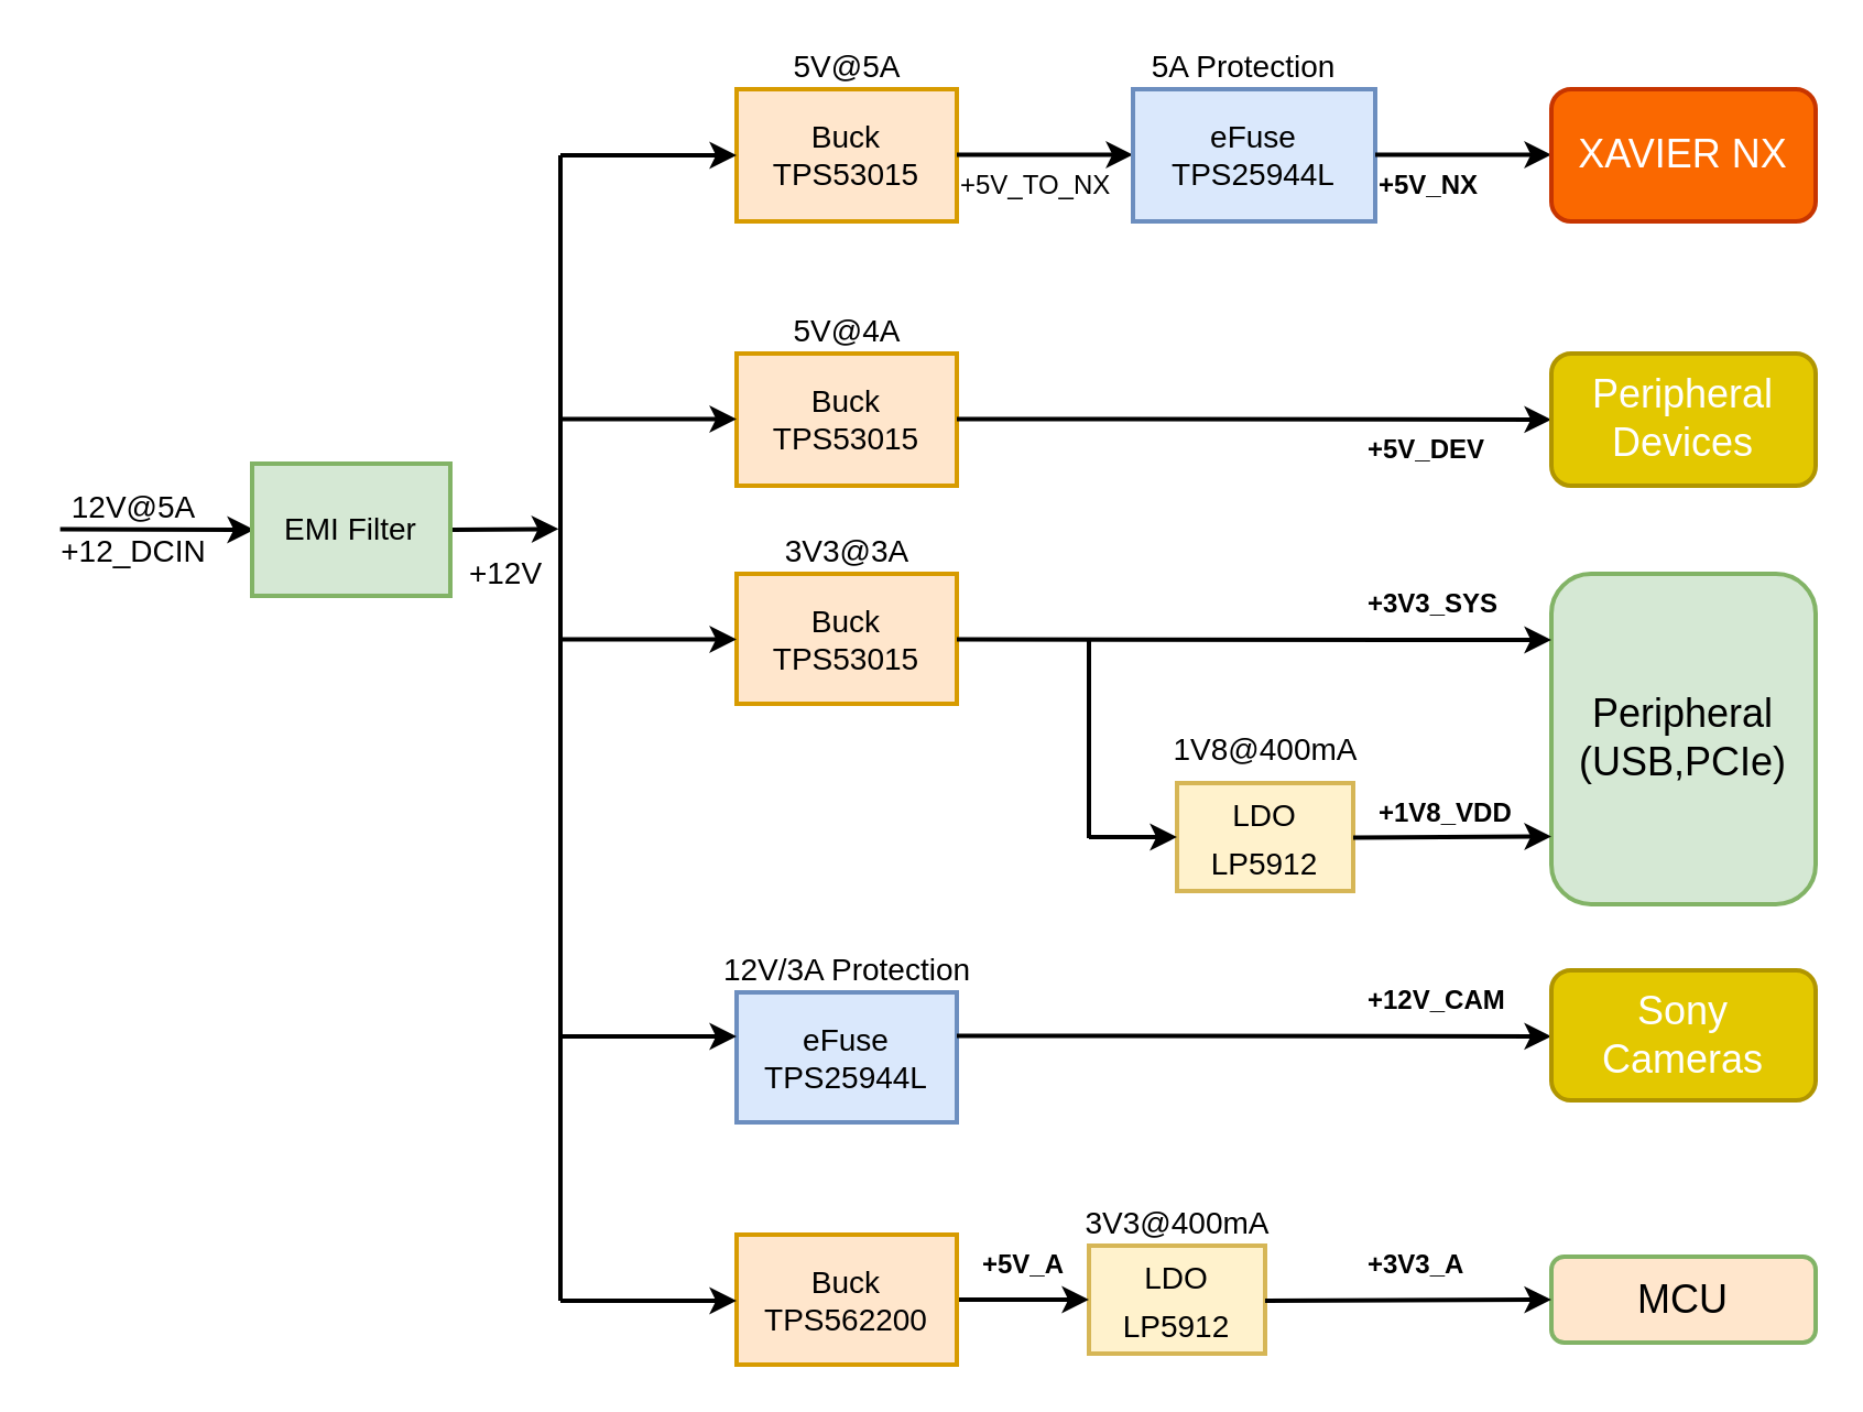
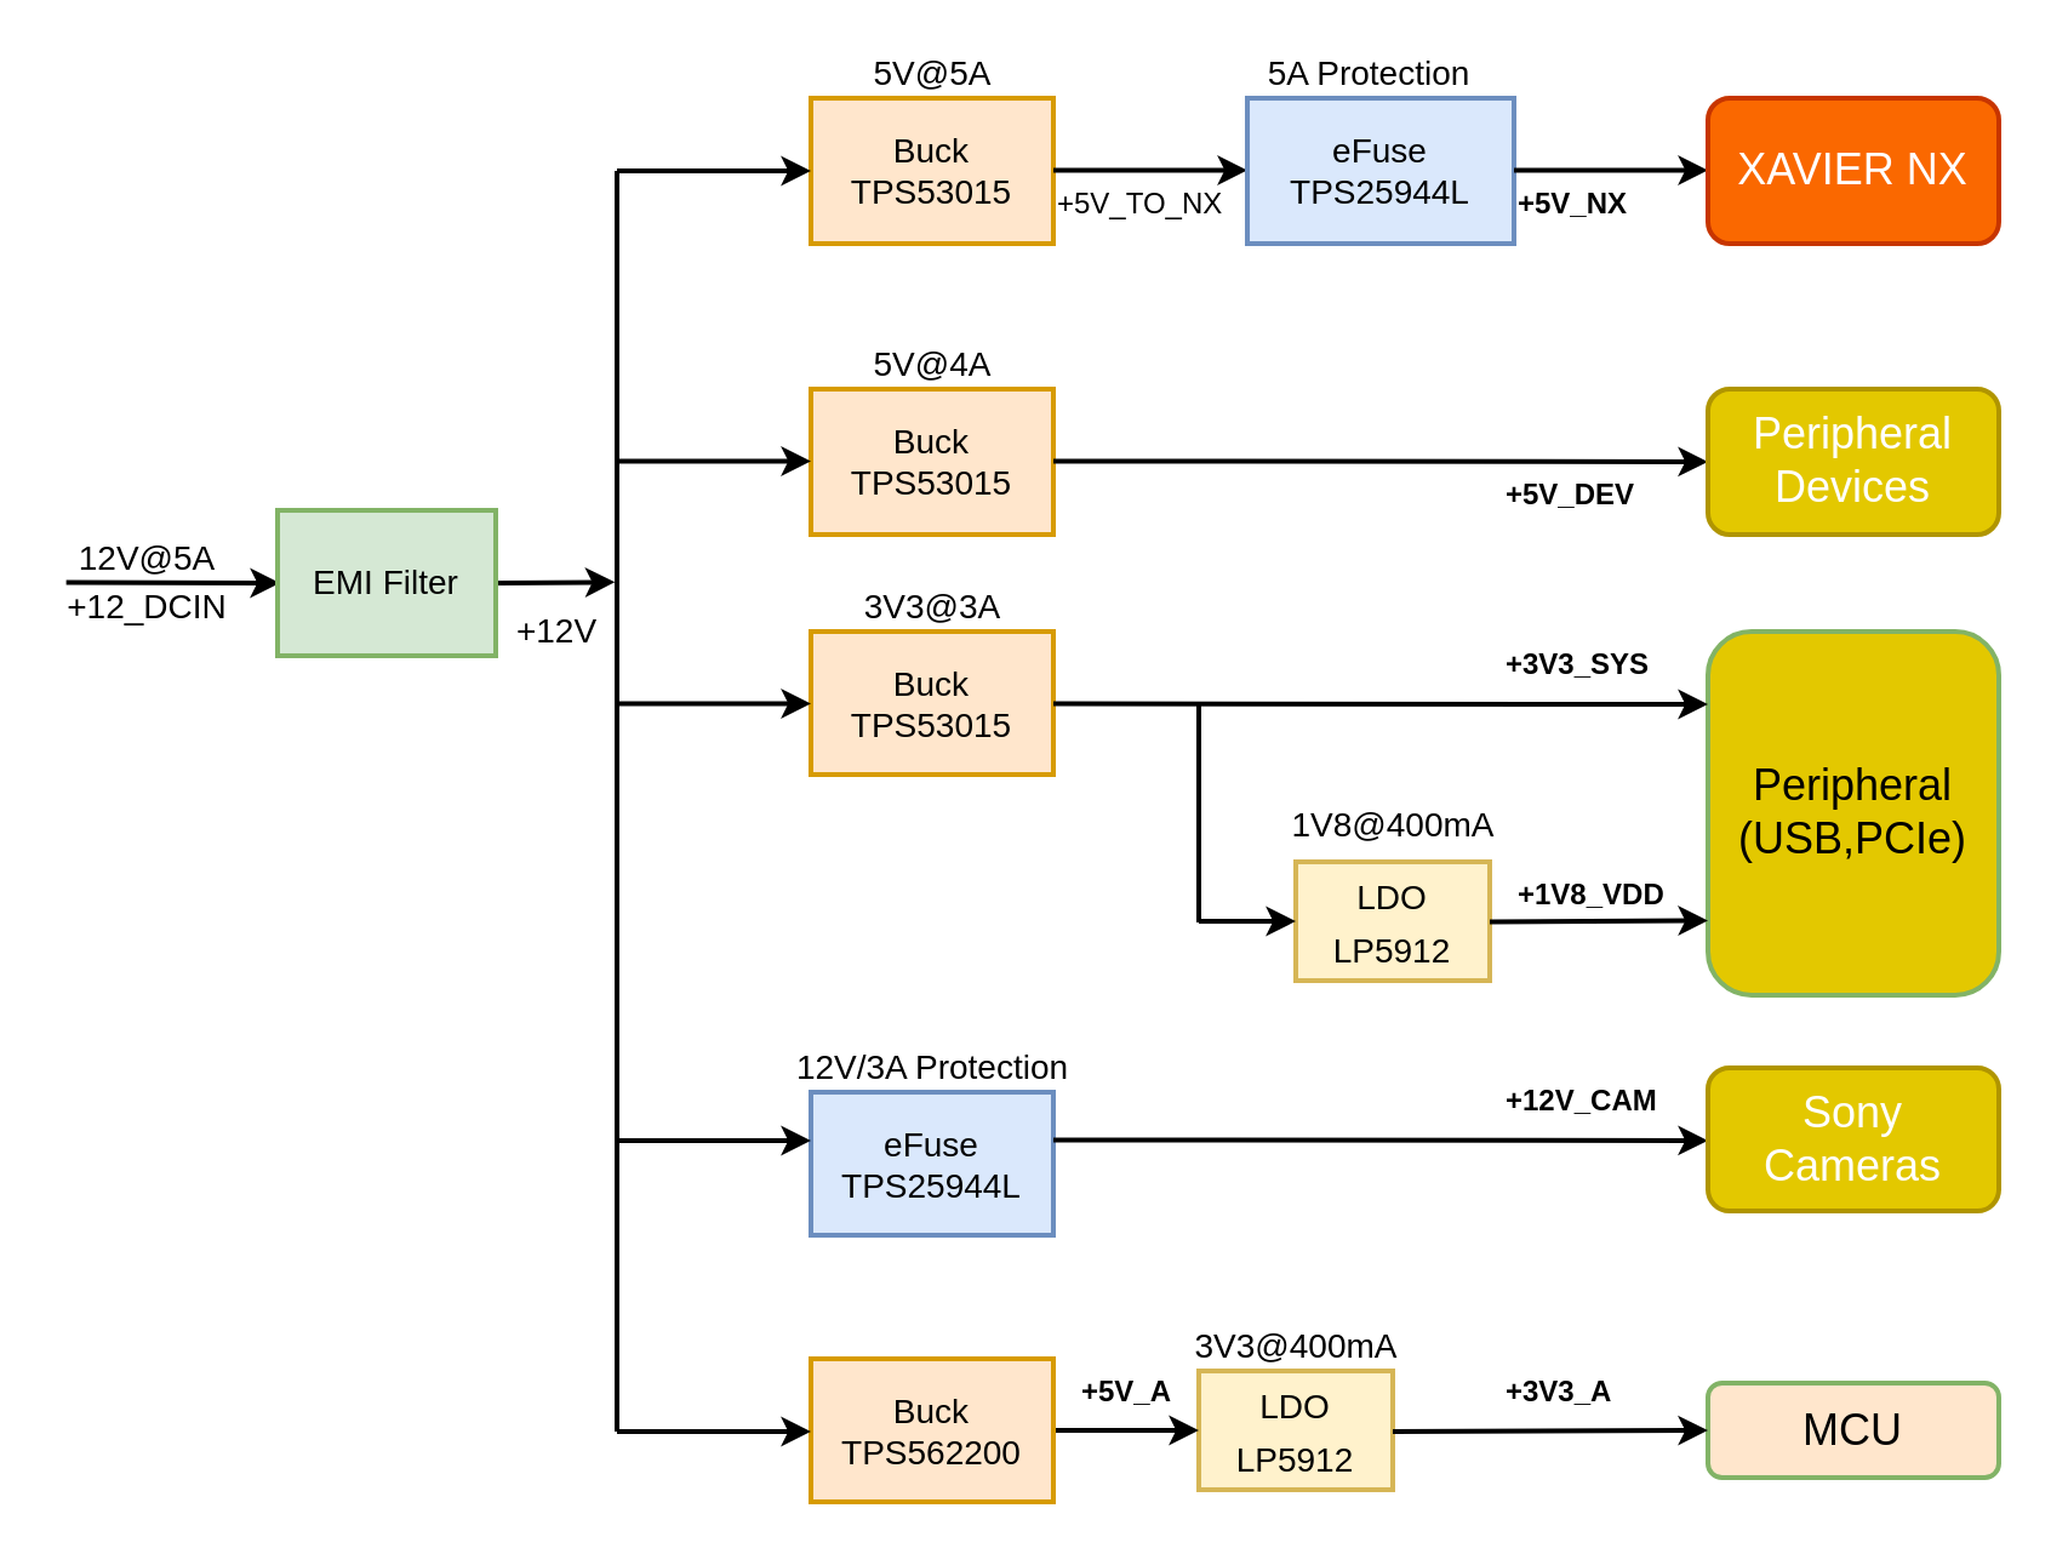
  <mxCell id="0" />
  <mxCell id="1" parent="0" />
  <mxCell id="2" value="" style="endArrow=classic;html=1;strokeWidth=2;exitX=0.026;exitY=0.99;exitDx=0;exitDy=0;exitPerimeter=0;" parent="1" source="3" edge="1"><mxGeometry width="50" height="50" relative="1" as="geometry"><mxPoint x="-5" y="240" as="sourcePoint" /><mxPoint x="115" y="240" as="targetPoint" /></mxGeometry></mxCell>
  <mxCell id="3" value="12V@5A" style="text;html=1;align=center;verticalAlign=middle;resizable=0;points=[];autosize=1;fontSize=14;strokeWidth=2;" parent="1" vertex="1"><mxGeometry x="25" y="220" width="70" height="20" as="geometry" /></mxCell>
  <mxCell id="4" value="Buck&lt;br&gt;TPS53015" style="rounded=0;whiteSpace=wrap;html=1;fontSize=14;fillColor=#ffe6cc;strokeColor=#d79b00;strokeWidth=2;" parent="1" vertex="1"><mxGeometry x="334" y="40" width="100" height="60" as="geometry" /></mxCell>
  <mxCell id="5" value="5V@5A" style="text;html=1;align=center;verticalAlign=middle;resizable=0;points=[];autosize=1;fontSize=14;strokeWidth=2;" parent="1" vertex="1"><mxGeometry x="354" y="20" width="60" height="20" as="geometry" /></mxCell>
  <mxCell id="6" value="" style="endArrow=none;html=1;fontSize=14;strokeWidth=2;" parent="1" edge="1"><mxGeometry width="50" height="50" relative="1" as="geometry"><mxPoint x="254" y="160" as="sourcePoint" /><mxPoint x="254" y="70" as="targetPoint" /></mxGeometry></mxCell>
  <mxCell id="7" value="" style="endArrow=classic;html=1;fontSize=14;strokeWidth=2;" parent="1" edge="1"><mxGeometry width="50" height="50" relative="1" as="geometry"><mxPoint x="254" y="70" as="sourcePoint" /><mxPoint x="334" y="70" as="targetPoint" /></mxGeometry></mxCell>
  <mxCell id="8" value="" style="endArrow=classic;html=1;fontSize=14;strokeWidth=2;" parent="1" edge="1"><mxGeometry width="50" height="50" relative="1" as="geometry"><mxPoint x="434" y="69.71" as="sourcePoint" /><mxPoint x="514" y="69.71" as="targetPoint" /></mxGeometry></mxCell>
  <mxCell id="9" value="&lt;span&gt;eFuse&lt;/span&gt;&lt;br&gt;&lt;span&gt;TPS25944L&lt;/span&gt;" style="rounded=0;whiteSpace=wrap;html=1;fontSize=14;fillColor=#dae8fc;strokeColor=#6c8ebf;strokeWidth=2;" parent="1" vertex="1"><mxGeometry x="514" y="40" width="110" height="60" as="geometry" /></mxCell>
  <mxCell id="10" value="" style="endArrow=classic;html=1;fontSize=14;strokeWidth=2;" parent="1" edge="1"><mxGeometry width="50" height="50" relative="1" as="geometry"><mxPoint x="624" y="69.71" as="sourcePoint" /><mxPoint x="704" y="69.71" as="targetPoint" /></mxGeometry></mxCell>
  <mxCell id="11" value="Buck&lt;br&gt;TPS53015" style="rounded=0;whiteSpace=wrap;html=1;fontSize=14;fillColor=#ffe6cc;strokeColor=#d79b00;strokeWidth=2;" parent="1" vertex="1"><mxGeometry x="334" y="160" width="100" height="60" as="geometry" /></mxCell>
  <mxCell id="12" value="5V@4A" style="text;html=1;align=center;verticalAlign=middle;resizable=0;points=[];autosize=1;fontSize=14;strokeWidth=2;" parent="1" vertex="1"><mxGeometry x="354" y="140" width="60" height="20" as="geometry" /></mxCell>
  <mxCell id="13" value="5A Protection" style="text;html=1;align=center;verticalAlign=middle;resizable=0;points=[];autosize=1;fontSize=14;strokeWidth=2;" parent="1" vertex="1"><mxGeometry x="514" y="20" width="100" height="20" as="geometry" /></mxCell>
  <mxCell id="14" value="" style="endArrow=classic;html=1;fontSize=14;strokeWidth=2;" parent="1" edge="1"><mxGeometry width="50" height="50" relative="1" as="geometry"><mxPoint x="254" y="189.71" as="sourcePoint" /><mxPoint x="334" y="189.71" as="targetPoint" /></mxGeometry></mxCell>
  <mxCell id="15" value="" style="endArrow=none;html=1;fontSize=14;strokeWidth=2;" parent="1" edge="1"><mxGeometry width="50" height="50" relative="1" as="geometry"><mxPoint x="254" y="460" as="sourcePoint" /><mxPoint x="254" y="160" as="targetPoint" /></mxGeometry></mxCell>
  <mxCell id="16" value="" style="endArrow=classic;html=1;fontSize=14;strokeWidth=2;" parent="1" edge="1"><mxGeometry width="50" height="50" relative="1" as="geometry"><mxPoint x="434" y="189.71" as="sourcePoint" /><mxPoint x="704" y="189.955" as="targetPoint" /></mxGeometry></mxCell>
  <mxCell id="17" value="Buck&lt;br&gt;TPS53015" style="rounded=0;whiteSpace=wrap;html=1;fontSize=14;fillColor=#ffe6cc;strokeColor=#d79b00;strokeWidth=2;" parent="1" vertex="1"><mxGeometry x="334" y="260" width="100" height="59" as="geometry" /></mxCell>
  <mxCell id="18" value="3V3@3A" style="text;html=1;align=center;verticalAlign=middle;resizable=0;points=[];autosize=1;fontSize=14;strokeWidth=2;" parent="1" vertex="1"><mxGeometry x="349" y="240" width="70" height="20" as="geometry" /></mxCell>
  <mxCell id="19" value="&lt;font style=&quot;font-size: 14px&quot;&gt;LDO&lt;br&gt;LP5912&lt;/font&gt;" style="rounded=0;whiteSpace=wrap;html=1;fontSize=18;fillColor=#fff2cc;strokeColor=#d6b656;strokeWidth=2;" parent="1" vertex="1"><mxGeometry x="494" y="565" width="80" height="49" as="geometry" /></mxCell>
  <mxCell id="20" value="MCU" style="rounded=1;whiteSpace=wrap;html=1;fontSize=18;fillColor=#ffe6cc;strokeColor=#82b366;strokeWidth=2;" parent="1" vertex="1"><mxGeometry x="704" y="570" width="120" height="39" as="geometry" /></mxCell>
  <mxCell id="21" value="&lt;span&gt;XAVIER NX&lt;br&gt;&lt;/span&gt;" style="rounded=1;whiteSpace=wrap;html=1;fontSize=18;fillColor=#fa6800;strokeColor=#C73500;fontColor=#ffffff;strokeWidth=2;" parent="1" vertex="1"><mxGeometry x="704" y="40" width="120" height="60" as="geometry" /></mxCell>
  <mxCell id="22" value="&lt;span&gt;Peripheral&lt;br&gt;&lt;/span&gt;&lt;span&gt;Devices&lt;br&gt;&lt;/span&gt;" style="rounded=1;whiteSpace=wrap;html=1;fontSize=18;fillColor=#e3c800;strokeColor=#B09500;fontColor=#ffffff;strokeWidth=2;" parent="1" vertex="1"><mxGeometry x="704" y="160" width="120" height="60" as="geometry" /></mxCell>
  <mxCell id="23" value="" style="endArrow=classic;html=1;fontSize=14;entryX=0;entryY=0.5;entryDx=0;entryDy=0;strokeWidth=2;" parent="1" target="20" edge="1"><mxGeometry width="50" height="50" relative="1" as="geometry"><mxPoint x="574" y="590" as="sourcePoint" /><mxPoint x="784" y="590.005" as="targetPoint" /></mxGeometry></mxCell>
  <mxCell id="24" value="" style="endArrow=classic;html=1;fontSize=14;strokeWidth=2;" parent="1" edge="1"><mxGeometry width="50" height="50" relative="1" as="geometry"><mxPoint x="254" y="289.71" as="sourcePoint" /><mxPoint x="334" y="289.71" as="targetPoint" /></mxGeometry></mxCell>
- <mxCell id="25" value="&lt;span&gt;Peripheral&lt;br&gt;&lt;/span&gt;&lt;span&gt;(USB,PCIe)&lt;br&gt;&lt;/span&gt;" style="rounded=1;whiteSpace=wrap;html=1;fontSize=18;fillColor=#d5e8d4;strokeColor=#82b366;strokeWidth=2;" parent="1" vertex="1"><mxGeometry x="704" y="260" width="120" height="150" as="geometry" /></mxCell>
+ <mxCell id="25" value="&lt;span&gt;Peripheral&lt;br&gt;&lt;/span&gt;&lt;span&gt;(USB,PCIe)&lt;br&gt;&lt;/span&gt;" style="rounded=1;whiteSpace=wrap;html=1;fontSize=18;fillColor=#e3c800;strokeColor=#82b366;strokeWidth=2;" parent="1" vertex="1"><mxGeometry x="704" y="260" width="120" height="150" as="geometry" /></mxCell>
  <mxCell id="26" value="" style="endArrow=classic;html=1;fontSize=14;strokeWidth=2;" parent="1" edge="1"><mxGeometry width="50" height="50" relative="1" as="geometry"><mxPoint x="434" y="289.76" as="sourcePoint" /><mxPoint x="704" y="290.005" as="targetPoint" /></mxGeometry></mxCell>
  <mxCell id="27" value="&lt;span&gt;eFuse&lt;/span&gt;&lt;br&gt;&lt;span&gt;TPS25944L&lt;/span&gt;" style="rounded=0;whiteSpace=wrap;html=1;fontSize=14;fillColor=#dae8fc;strokeColor=#6c8ebf;strokeWidth=2;" parent="1" vertex="1"><mxGeometry x="334" y="450" width="100" height="59" as="geometry" /></mxCell>
  <mxCell id="28" value="12V/3A Protection" style="text;html=1;align=center;verticalAlign=middle;resizable=0;points=[];autosize=1;fontSize=14;strokeWidth=2;" parent="1" vertex="1"><mxGeometry x="319" y="430" width="130" height="20" as="geometry" /></mxCell>
  <mxCell id="29" value="" style="endArrow=classic;html=1;fontSize=14;strokeWidth=2;" parent="1" edge="1"><mxGeometry width="50" height="50" relative="1" as="geometry"><mxPoint x="254" y="470" as="sourcePoint" /><mxPoint x="334" y="470" as="targetPoint" /></mxGeometry></mxCell>
  <mxCell id="30" value="" style="endArrow=classic;html=1;fontSize=14;strokeWidth=2;" parent="1" edge="1"><mxGeometry width="50" height="50" relative="1" as="geometry"><mxPoint x="434" y="469.71" as="sourcePoint" /><mxPoint x="704" y="469.955" as="targetPoint" /></mxGeometry></mxCell>
  <mxCell id="31" value="&lt;span&gt;Sony&lt;br&gt;Cameras&lt;br&gt;&lt;/span&gt;" style="rounded=1;whiteSpace=wrap;html=1;fontSize=18;fillColor=#e3c800;strokeColor=#B09500;fontColor=#ffffff;strokeWidth=2;" parent="1" vertex="1"><mxGeometry x="704" y="440" width="120" height="59" as="geometry" /></mxCell>
  <mxCell id="32" value="" style="edgeStyle=orthogonalEdgeStyle;rounded=0;orthogonalLoop=1;jettySize=auto;html=1;strokeWidth=2;" parent="1" source="33" target="19" edge="1"><mxGeometry relative="1" as="geometry" /></mxCell>
  <mxCell id="33" value="Buck&lt;br&gt;TPS562200" style="rounded=0;whiteSpace=wrap;html=1;fontSize=14;fillColor=#ffe6cc;strokeColor=#d79b00;strokeWidth=2;" parent="1" vertex="1"><mxGeometry x="334" y="560" width="100" height="59" as="geometry" /></mxCell>
  <mxCell id="34" value="" style="endArrow=none;html=1;fontSize=14;strokeWidth=2;" parent="1" edge="1"><mxGeometry width="50" height="50" relative="1" as="geometry"><mxPoint x="254" y="590" as="sourcePoint" /><mxPoint x="254" y="460" as="targetPoint" /></mxGeometry></mxCell>
  <mxCell id="35" value="" style="endArrow=classic;html=1;fontSize=14;strokeWidth=2;" parent="1" edge="1"><mxGeometry width="50" height="50" relative="1" as="geometry"><mxPoint x="254" y="590" as="sourcePoint" /><mxPoint x="334" y="590" as="targetPoint" /></mxGeometry></mxCell>
  <mxCell id="36" value="3V3@400mA" style="text;html=1;align=center;verticalAlign=middle;resizable=0;points=[];autosize=1;fontSize=14;strokeWidth=2;" parent="1" vertex="1"><mxGeometry x="484" y="545" width="100" height="20" as="geometry" /></mxCell>
  <mxCell id="37" value="&lt;span style=&quot;font-size: 14px&quot;&gt;EMI Filter&lt;/span&gt;" style="rounded=0;whiteSpace=wrap;html=1;strokeWidth=2;fillColor=#d5e8d4;strokeColor=#82b366;" parent="1" vertex="1"><mxGeometry x="114" y="210" width="90" height="60" as="geometry" /></mxCell>
  <mxCell id="38" value="" style="endArrow=classic;html=1;strokeWidth=2;" parent="1" edge="1"><mxGeometry width="50" height="50" relative="1" as="geometry"><mxPoint x="205" y="240" as="sourcePoint" /><mxPoint x="253.18" y="239.63" as="targetPoint" /></mxGeometry></mxCell>
  <mxCell id="39" value="+12_DCIN" style="text;html=1;align=center;verticalAlign=middle;resizable=0;points=[];autosize=1;fontSize=14;strokeWidth=2;" vertex="1" parent="1"><mxGeometry x="20" y="240" width="80" height="20" as="geometry" /></mxCell>
  <mxCell id="40" value="+12V" style="text;html=1;align=center;verticalAlign=middle;resizable=0;points=[];autosize=1;fontSize=14;strokeWidth=2;" vertex="1" parent="1"><mxGeometry x="204" y="250" width="50" height="20" as="geometry" /></mxCell>
  <mxCell id="41" value="+5V_TO_NX" style="text;whiteSpace=wrap;html=1;" vertex="1" parent="1"><mxGeometry x="434" y="70" width="90" height="30" as="geometry" /></mxCell>
  <mxCell id="42" value="+5V_NX" style="text;whiteSpace=wrap;html=1;strokeWidth=1;fontSize=12;fontStyle=1" vertex="1" parent="1"><mxGeometry x="624" y="70" width="70" height="30" as="geometry" /></mxCell>
  <mxCell id="43" value="+5V_DEV" style="text;whiteSpace=wrap;html=1;strokeWidth=1;fontSize=12;fontStyle=1" vertex="1" parent="1"><mxGeometry x="619" y="190" width="80" height="30" as="geometry" /></mxCell>
  <mxCell id="44" value="+3V3_SYS" style="text;whiteSpace=wrap;html=1;strokeWidth=1;fontSize=12;fontStyle=1" vertex="1" parent="1"><mxGeometry x="619" y="260" width="80" height="30" as="geometry" /></mxCell>
  <mxCell id="45" value="+12V_CAM" style="text;whiteSpace=wrap;html=1;fontSize=12;fontStyle=1" vertex="1" parent="1"><mxGeometry x="619" y="440" width="90" height="30" as="geometry" /></mxCell>
  <mxCell id="46" value="+5V_A" style="text;whiteSpace=wrap;html=1;fontSize=12;fontStyle=1" vertex="1" parent="1"><mxGeometry x="444" y="560" width="60" height="30" as="geometry" /></mxCell>
  <mxCell id="47" value="+3V3_A" style="text;whiteSpace=wrap;html=1;fontSize=12;fontStyle=1" vertex="1" parent="1"><mxGeometry x="619" y="560" width="70" height="30" as="geometry" /></mxCell>
  <mxCell id="48" value="&lt;font style=&quot;font-size: 14px&quot;&gt;LDO&lt;br&gt;LP5912&lt;/font&gt;" style="rounded=0;whiteSpace=wrap;html=1;fontSize=18;fillColor=#fff2cc;strokeColor=#d6b656;strokeWidth=2;" vertex="1" parent="1"><mxGeometry x="534" y="355" width="80" height="49" as="geometry" /></mxCell>
  <mxCell id="49" value="" style="endArrow=classic;html=1;fontSize=14;strokeWidth=2;" edge="1" parent="1"><mxGeometry width="50" height="50" relative="1" as="geometry"><mxPoint x="614" y="379.71" as="sourcePoint" /><mxPoint x="704" y="379.21" as="targetPoint" /></mxGeometry></mxCell>
  <mxCell id="50" value="1V8@400mA" style="text;html=1;align=center;verticalAlign=middle;resizable=0;points=[];autosize=1;fontSize=14;strokeWidth=2;" vertex="1" parent="1"><mxGeometry x="524" y="330" width="100" height="20" as="geometry" /></mxCell>
  <mxCell id="51" value="" style="endArrow=none;html=1;fontSize=14;strokeWidth=2;" edge="1" parent="1"><mxGeometry width="50" height="50" relative="1" as="geometry"><mxPoint x="494" y="380" as="sourcePoint" /><mxPoint x="494" y="290" as="targetPoint" /></mxGeometry></mxCell>
  <mxCell id="52" value="" style="endArrow=classic;html=1;fontSize=14;strokeWidth=2;" edge="1" parent="1"><mxGeometry width="50" height="50" relative="1" as="geometry"><mxPoint x="494" y="379.46" as="sourcePoint" /><mxPoint x="534" y="379.54" as="targetPoint" /></mxGeometry></mxCell>
  <mxCell id="53" value="+1V8_VDD" style="text;whiteSpace=wrap;html=1;fontSize=12;fontStyle=1" vertex="1" parent="1"><mxGeometry x="624" y="355" width="90" height="30" as="geometry" /></mxCell>
